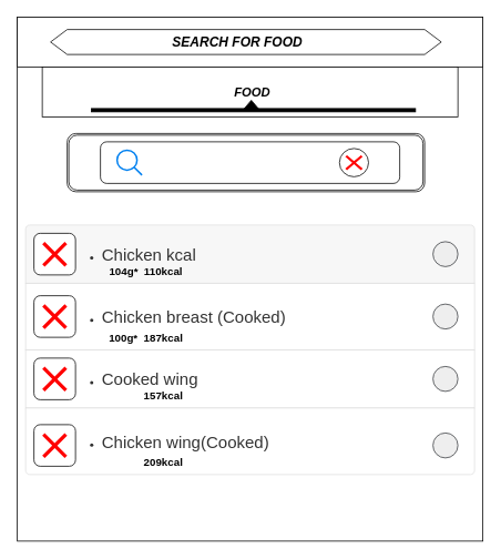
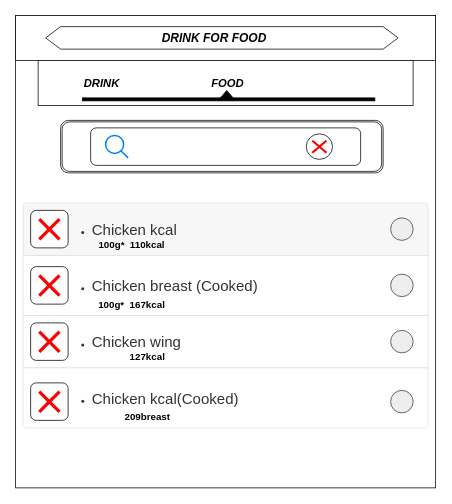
  <mxCell id="0" />
  <mxCell id="1" parent="0" />
  <mxCell id="2" value="" style="rounded=0;whiteSpace=wrap;html=1;" vertex="1" parent="1"><mxGeometry x="20" y="20" width="560" height="630" as="geometry" /></mxCell>
  <mxCell id="3" value="" style="shape=ext;double=1;rounded=1;whiteSpace=wrap;html=1;" vertex="1" parent="1"><mxGeometry x="80" y="160" width="430" height="70" as="geometry" /></mxCell>
  <mxCell id="4" value="" style="rounded=1;whiteSpace=wrap;html=1;" vertex="1" parent="1"><mxGeometry x="120" y="170" width="360" height="50" as="geometry" /></mxCell>
  <mxCell id="5" value="" style="html=1;verticalLabelPosition=bottom;align=center;labelBackgroundColor=#ffffff;verticalAlign=top;strokeWidth=2;strokeColor=light-dark(#0080F0,#D4E1F5);shadow=0;dashed=0;shape=mxgraph.ios7.icons.looking_glass;" vertex="1" parent="1"><mxGeometry x="140" y="180" width="30" height="30" as="geometry" /></mxCell>
  <mxCell id="6" value="" style="ellipse;whiteSpace=wrap;html=1;" vertex="1" parent="1"><mxGeometry x="407.5" y="178" width="35" height="34" as="geometry" /></mxCell>
  <mxCell id="7" value="" style="rounded=0;whiteSpace=wrap;html=1;" vertex="1" parent="1"><mxGeometry x="20" y="20" width="560" height="60" as="geometry" /></mxCell>
  <mxCell id="8" value="" style="shape=hexagon;perimeter=hexagonPerimeter2;whiteSpace=wrap;html=1;fixedSize=1;" vertex="1" parent="1"><mxGeometry x="60" y="35" width="470" height="30" as="geometry" /></mxCell>
- <mxCell id="9" value="&lt;font style=&quot;font-size: 16px;&quot;&gt;&lt;b&gt;&lt;i&gt;SEARCH FOR FOOD&lt;/i&gt;&lt;/b&gt;&lt;/font&gt;" style="text;html=1;align=center;verticalAlign=middle;whiteSpace=wrap;rounded=0;" vertex="1" parent="1"><mxGeometry x="130" y="35" width="310" height="30" as="geometry" /></mxCell>
+ <mxCell id="9" value="&lt;font style=&quot;font-size: 16px;&quot;&gt;&lt;b&gt;&lt;i&gt;DRINK FOR FOOD&lt;/i&gt;&lt;/b&gt;&lt;/font&gt;" style="text;html=1;align=center;verticalAlign=middle;whiteSpace=wrap;rounded=0;" vertex="1" parent="1"><mxGeometry x="130" y="35" width="310" height="30" as="geometry" /></mxCell>
  <mxCell id="10" value="" style="rounded=0;whiteSpace=wrap;html=1;" vertex="1" parent="1"><mxGeometry x="50" y="80" width="500" height="60" as="geometry" /></mxCell>
  <mxCell id="11" value="&lt;b&gt;&lt;i&gt;&lt;font style=&quot;font-size: 15px;&quot;&gt;FOOD&lt;/font&gt;&lt;/i&gt;&lt;/b&gt;" style="text;html=1;align=center;verticalAlign=middle;whiteSpace=wrap;rounded=0;" vertex="1" parent="1"><mxGeometry x="273" y="95" width="60" height="30" as="geometry" /></mxCell>
+ <mxCell id="12" value="&lt;span style=&quot;font-size: 15px;&quot;&gt;&lt;b&gt;&lt;i&gt;DRINK&lt;/i&gt;&lt;/b&gt;&lt;/span&gt;" style="text;html=1;align=center;verticalAlign=middle;whiteSpace=wrap;rounded=0;" vertex="1" parent="1"><mxGeometry x="90" y="95" width="90" height="30" as="geometry" /></mxCell>
  <mxCell id="13" value="" style="triangle;whiteSpace=wrap;html=1;fillColor=light-dark(#FFFFFF,#6D6D6D);fontColor=#ffffff;strokeColor=none;" vertex="1" parent="1"><mxGeometry x="520" y="95" width="15" height="30" as="geometry" /></mxCell>
  <mxCell id="14" value="" style="triangle;whiteSpace=wrap;html=1;fillColor=light-dark(#FFFFFF,#6D6D6D);fontColor=#ffffff;strokeColor=none;direction=west;" vertex="1" parent="1"><mxGeometry x="70" y="95" width="15" height="30" as="geometry" /></mxCell>
  <mxCell id="15" value="" style="rounded=0;whiteSpace=wrap;html=1;fillColor=light-dark(#000000,#FFFFFF);" vertex="1" parent="1"><mxGeometry x="109" y="130" width="390" height="4" as="geometry" /></mxCell>
  <mxCell id="16" value="" style="triangle;whiteSpace=wrap;html=1;direction=north;fillColor=light-dark(#000000,#FFFFFF);" vertex="1" parent="1"><mxGeometry x="293" y="120" width="17" height="10" as="geometry" /></mxCell>
  <mxCell id="17" value="" style="shape=mxgraph.mockup.markup.redX;fillColor=light-dark(#FF0000,#4D4D4D);html=1;shadow=0;whiteSpace=wrap;strokeColor=none;" vertex="1" parent="1"><mxGeometry x="414.5" y="186" width="21" height="18" as="geometry" /></mxCell>
- <mxCell id="18" value="&lt;blockquote style=&quot;margin: 0 0 0 40px; border: none; padding: 0px;&quot;&gt;&lt;ul&gt;&lt;li&gt;&lt;font style=&quot;font-size: 20px;&quot;&gt;Cooked wing&lt;/font&gt;&lt;/li&gt;&lt;/ul&gt;&lt;/blockquote&gt;" style="text;strokeColor=#DFDFDF;fillColor=#FFFFFF;align=left;verticalAlign=middle;spacingLeft=10;spacingRight=10;overflow=hidden;points=[[0,0.5],[1,0.5]];portConstraint=eastwest;rotatable=0;whiteSpace=wrap;html=1;rSize=5;fontColor=#333333;" vertex="1" parent="1"><mxGeometry x="30" y="420" width="540" height="70" as="geometry" /></mxCell>
- <mxCell id="19" value="&lt;blockquote style=&quot;margin: 0 0 0 40px; border: none; padding: 0px;&quot;&gt;&lt;ul&gt;&lt;li&gt;&lt;font style=&quot;font-size: 20px;&quot;&gt;Chicken wing(Cooked)&lt;/font&gt;&lt;/li&gt;&lt;/ul&gt;&lt;/blockquote&gt;" style="text;strokeColor=#DFDFDF;fillColor=#FFFFFF;align=left;verticalAlign=middle;spacingLeft=10;spacingRight=10;overflow=hidden;points=[[0,0.5],[1,0.5]];portConstraint=eastwest;rotatable=0;whiteSpace=wrap;html=1;shape=mxgraph.bootstrap.bottomButton;rSize=5;fontColor=#333333;" vertex="1" parent="1"><mxGeometry x="30" y="490" width="540" height="80" as="geometry" /></mxCell>
+ <mxCell id="18" value="&lt;blockquote style=&quot;margin: 0 0 0 40px; border: none; padding: 0px;&quot;&gt;&lt;ul&gt;&lt;li&gt;&lt;font style=&quot;font-size: 20px;&quot;&gt;Chicken wing&lt;/font&gt;&lt;/li&gt;&lt;/ul&gt;&lt;/blockquote&gt;" style="text;strokeColor=#DFDFDF;fillColor=#FFFFFF;align=left;verticalAlign=middle;spacingLeft=10;spacingRight=10;overflow=hidden;points=[[0,0.5],[1,0.5]];portConstraint=eastwest;rotatable=0;whiteSpace=wrap;html=1;rSize=5;fontColor=#333333;" vertex="1" parent="1"><mxGeometry x="30" y="420" width="540" height="70" as="geometry" /></mxCell>
+ <mxCell id="19" value="&lt;blockquote style=&quot;margin: 0 0 0 40px; border: none; padding: 0px;&quot;&gt;&lt;ul&gt;&lt;li&gt;&lt;font style=&quot;font-size: 20px;&quot;&gt;Chicken kcal(Cooked)&lt;/font&gt;&lt;/li&gt;&lt;/ul&gt;&lt;/blockquote&gt;" style="text;strokeColor=#DFDFDF;fillColor=#FFFFFF;align=left;verticalAlign=middle;spacingLeft=10;spacingRight=10;overflow=hidden;points=[[0,0.5],[1,0.5]];portConstraint=eastwest;rotatable=0;whiteSpace=wrap;html=1;shape=mxgraph.bootstrap.bottomButton;rSize=5;fontColor=#333333;" vertex="1" parent="1"><mxGeometry x="30" y="490" width="540" height="80" as="geometry" /></mxCell>
  <mxCell id="20" value="&lt;blockquote style=&quot;margin: 0 0 0 40px; border: none; padding: 0px;&quot;&gt;&lt;ul&gt;&lt;li&gt;&lt;font style=&quot;font-size: 20px;&quot;&gt;Chicken breast (Cooked)&lt;/font&gt;&lt;/li&gt;&lt;/ul&gt;&lt;/blockquote&gt;" style="text;strokeColor=#DFDFDF;fillColor=#FFFFFF;align=left;verticalAlign=middle;spacingLeft=10;spacingRight=10;overflow=hidden;points=[[0,0.5],[1,0.5]];portConstraint=eastwest;rotatable=0;whiteSpace=wrap;html=1;rSize=5;fontColor=#333333;" vertex="1" parent="1"><mxGeometry x="30" y="340" width="540" height="80" as="geometry" /></mxCell>
  <mxCell id="21" value="&lt;blockquote style=&quot;margin: 0 0 0 40px; border: none; padding: 0px;&quot;&gt;&lt;ul&gt;&lt;li&gt;&lt;span style=&quot;background-color: transparent; color: light-dark(rgb(51, 51, 51), rgb(193, 193, 193)); font-size: 20px;&quot;&gt;Chicken kcal&lt;/span&gt;&lt;/li&gt;&lt;/ul&gt;&lt;/blockquote&gt;" style="text;strokeColor=#DFDFDF;fillColor=#F7F7F7;align=left;verticalAlign=middle;spacingLeft=10;spacingRight=10;overflow=hidden;points=[[0,0.5],[1,0.5]];portConstraint=eastwest;rotatable=0;whiteSpace=wrap;html=1;shape=mxgraph.bootstrap.topButton;rSize=5;fontColor=#333333;" vertex="1" parent="1"><mxGeometry x="30" y="270" width="540" height="70" as="geometry" /></mxCell>
  <mxCell id="22" value="" style="rounded=1;whiteSpace=wrap;html=1;" vertex="1" parent="1"><mxGeometry x="40" y="280" width="50" height="50" as="geometry" /></mxCell>
  <mxCell id="23" value="" style="shape=mxgraph.mockup.markup.redX;fillColor=light-dark(#FF0000,#4D4D4D);html=1;shadow=0;whiteSpace=wrap;strokeColor=none;" vertex="1" parent="1"><mxGeometry x="50" y="290" width="30" height="30" as="geometry" /></mxCell>
  <mxCell id="24" value="" style="rounded=1;whiteSpace=wrap;html=1;" vertex="1" parent="1"><mxGeometry x="40" y="355" width="50" height="50" as="geometry" /></mxCell>
  <mxCell id="25" value="" style="shape=mxgraph.mockup.markup.redX;fillColor=light-dark(#FF0000,#4D4D4D);html=1;shadow=0;whiteSpace=wrap;strokeColor=none;" vertex="1" parent="1"><mxGeometry x="50" y="365" width="30" height="30" as="geometry" /></mxCell>
  <mxCell id="26" value="" style="rounded=1;whiteSpace=wrap;html=1;" vertex="1" parent="1"><mxGeometry x="40" y="430" width="50" height="50" as="geometry" /></mxCell>
  <mxCell id="27" value="" style="rounded=1;whiteSpace=wrap;html=1;" vertex="1" parent="1"><mxGeometry x="40" y="510" width="50" height="50" as="geometry" /></mxCell>
  <mxCell id="28" value="" style="shape=mxgraph.mockup.markup.redX;fillColor=light-dark(#FF0000,#4D4D4D);html=1;shadow=0;whiteSpace=wrap;strokeColor=none;" vertex="1" parent="1"><mxGeometry x="50" y="440" width="30" height="30" as="geometry" /></mxCell>
  <mxCell id="29" value="" style="shape=mxgraph.mockup.markup.redX;fillColor=light-dark(#FF0000,#4D4D4D);html=1;shadow=0;whiteSpace=wrap;strokeColor=none;" vertex="1" parent="1"><mxGeometry x="50" y="520" width="30" height="30" as="geometry" /></mxCell>
  <mxCell id="30" value="" style="ellipse;whiteSpace=wrap;html=1;aspect=fixed;fillColor=light-dark(#EEEEEE,#555555);strokeColor=#36393d;" vertex="1" parent="1"><mxGeometry x="520" y="290" width="30" height="30" as="geometry" /></mxCell>
  <mxCell id="31" value="" style="ellipse;whiteSpace=wrap;html=1;aspect=fixed;fillColor=light-dark(#EEEEEE,#555555);strokeColor=#36393d;" vertex="1" parent="1"><mxGeometry x="520" y="365" width="30" height="30" as="geometry" /></mxCell>
  <mxCell id="32" value="" style="ellipse;whiteSpace=wrap;html=1;aspect=fixed;fillColor=light-dark(#EEEEEE,#555555);strokeColor=#36393d;" vertex="1" parent="1"><mxGeometry x="520" y="440" width="30" height="30" as="geometry" /></mxCell>
  <mxCell id="33" value="" style="ellipse;whiteSpace=wrap;html=1;aspect=fixed;fillColor=light-dark(#EEEEEE,#555555);strokeColor=#36393d;" vertex="1" parent="1"><mxGeometry x="520" y="520" width="30" height="30" as="geometry" /></mxCell>
- <mxCell id="34" value="&lt;b&gt;&lt;font style=&quot;font-size: 13px;&quot;&gt;&lt;font style=&quot;color: light-dark(rgb(0, 0, 0), rgb(162, 162, 162));&quot;&gt;104g*&lt;/font&gt;&amp;nbsp; 110kcal&lt;/font&gt;&lt;/b&gt;" style="text;html=1;align=center;verticalAlign=middle;whiteSpace=wrap;rounded=0;" vertex="1" parent="1"><mxGeometry x="50" y="310" width="250" height="30" as="geometry" /></mxCell>
- <mxCell id="35" value="&lt;b&gt;&lt;font style=&quot;font-size: 13px;&quot;&gt;&lt;font style=&quot;color: light-dark(rgb(0, 0, 0), rgb(154, 154, 154));&quot;&gt;&lt;font style=&quot;&quot;&gt;100g*&lt;/font&gt;&amp;nbsp;&lt;/font&gt; 187kcal&lt;/font&gt;&lt;/b&gt;" style="text;html=1;align=center;verticalAlign=middle;whiteSpace=wrap;rounded=0;" vertex="1" parent="1"><mxGeometry x="50" y="390" width="250" height="30" as="geometry" /></mxCell>
- <mxCell id="36" value="&lt;b&gt;&lt;font style=&quot;font-size: 13px;&quot;&gt;&lt;font style=&quot;color: light-dark(rgb(255, 255, 255), rgb(136, 136, 136));&quot;&gt;100g*&lt;/font&gt;&amp;nbsp; 157kcal&lt;/font&gt;&lt;/b&gt;" style="text;html=1;align=center;verticalAlign=middle;whiteSpace=wrap;rounded=0;" vertex="1" parent="1"><mxGeometry x="50" y="460" width="250" height="30" as="geometry" /></mxCell>
- <mxCell id="37" value="&lt;b&gt;&lt;font style=&quot;font-size: 13px;&quot;&gt;&lt;font style=&quot;color: light-dark(rgb(255, 255, 255), rgb(136, 136, 136));&quot;&gt;&lt;font style=&quot;&quot;&gt;100g*&lt;/font&gt;&amp;nbsp;&lt;/font&gt; 209kcal&lt;/font&gt;&lt;/b&gt;" style="text;html=1;align=center;verticalAlign=middle;whiteSpace=wrap;rounded=0;" vertex="1" parent="1"><mxGeometry x="50" y="540" width="250" height="30" as="geometry" /></mxCell>
+ <mxCell id="34" value="&lt;b&gt;&lt;font style=&quot;font-size: 13px;&quot;&gt;&lt;font style=&quot;color: light-dark(rgb(0, 0, 0), rgb(162, 162, 162));&quot;&gt;100g*&lt;/font&gt;&amp;nbsp; 110kcal&lt;/font&gt;&lt;/b&gt;" style="text;html=1;align=center;verticalAlign=middle;whiteSpace=wrap;rounded=0;" vertex="1" parent="1"><mxGeometry x="50" y="310" width="250" height="30" as="geometry" /></mxCell>
+ <mxCell id="35" value="&lt;b&gt;&lt;font style=&quot;font-size: 13px;&quot;&gt;&lt;font style=&quot;color: light-dark(rgb(0, 0, 0), rgb(154, 154, 154));&quot;&gt;&lt;font style=&quot;&quot;&gt;100g*&lt;/font&gt;&amp;nbsp;&lt;/font&gt; 167kcal&lt;/font&gt;&lt;/b&gt;" style="text;html=1;align=center;verticalAlign=middle;whiteSpace=wrap;rounded=0;" vertex="1" parent="1"><mxGeometry x="50" y="390" width="250" height="30" as="geometry" /></mxCell>
+ <mxCell id="36" value="&lt;b&gt;&lt;font style=&quot;font-size: 13px;&quot;&gt;&lt;font style=&quot;color: light-dark(rgb(255, 255, 255), rgb(136, 136, 136));&quot;&gt;100g*&lt;/font&gt;&amp;nbsp; 127kcal&lt;/font&gt;&lt;/b&gt;" style="text;html=1;align=center;verticalAlign=middle;whiteSpace=wrap;rounded=0;" vertex="1" parent="1"><mxGeometry x="50" y="460" width="250" height="30" as="geometry" /></mxCell>
+ <mxCell id="37" value="&lt;b&gt;&lt;font style=&quot;font-size: 13px;&quot;&gt;&lt;font style=&quot;color: light-dark(rgb(255, 255, 255), rgb(136, 136, 136));&quot;&gt;&lt;font style=&quot;&quot;&gt;100g*&lt;/font&gt;&amp;nbsp;&lt;/font&gt; 209breast&lt;/font&gt;&lt;/b&gt;" style="text;html=1;align=center;verticalAlign=middle;whiteSpace=wrap;rounded=0;" vertex="1" parent="1"><mxGeometry x="50" y="540" width="250" height="30" as="geometry" /></mxCell>
